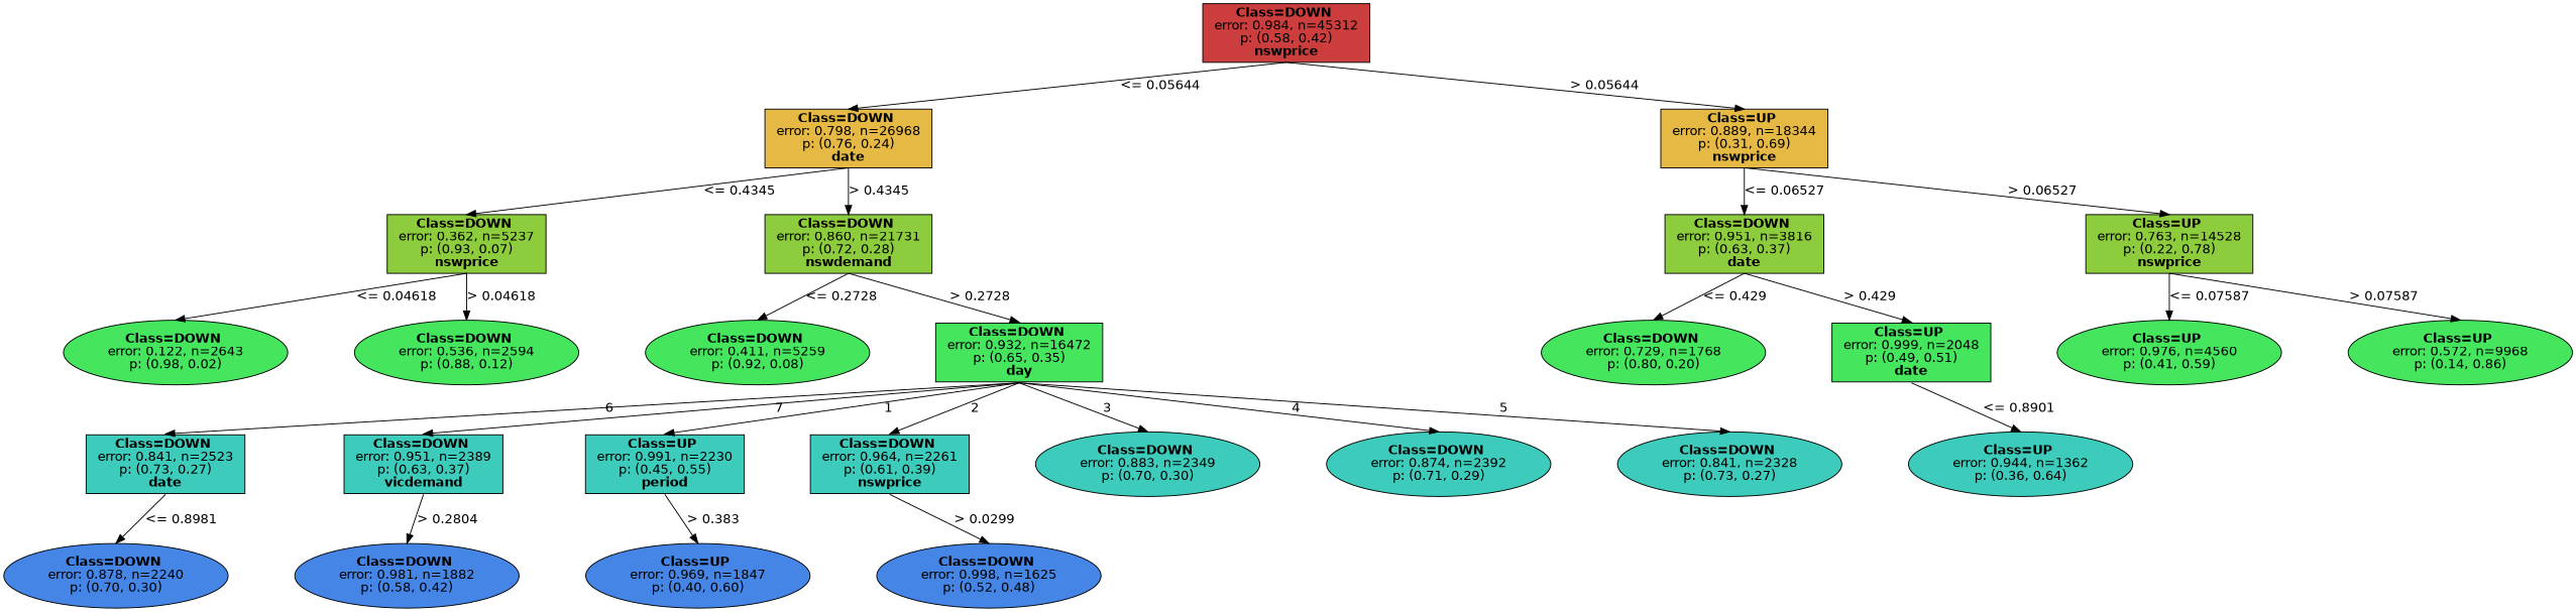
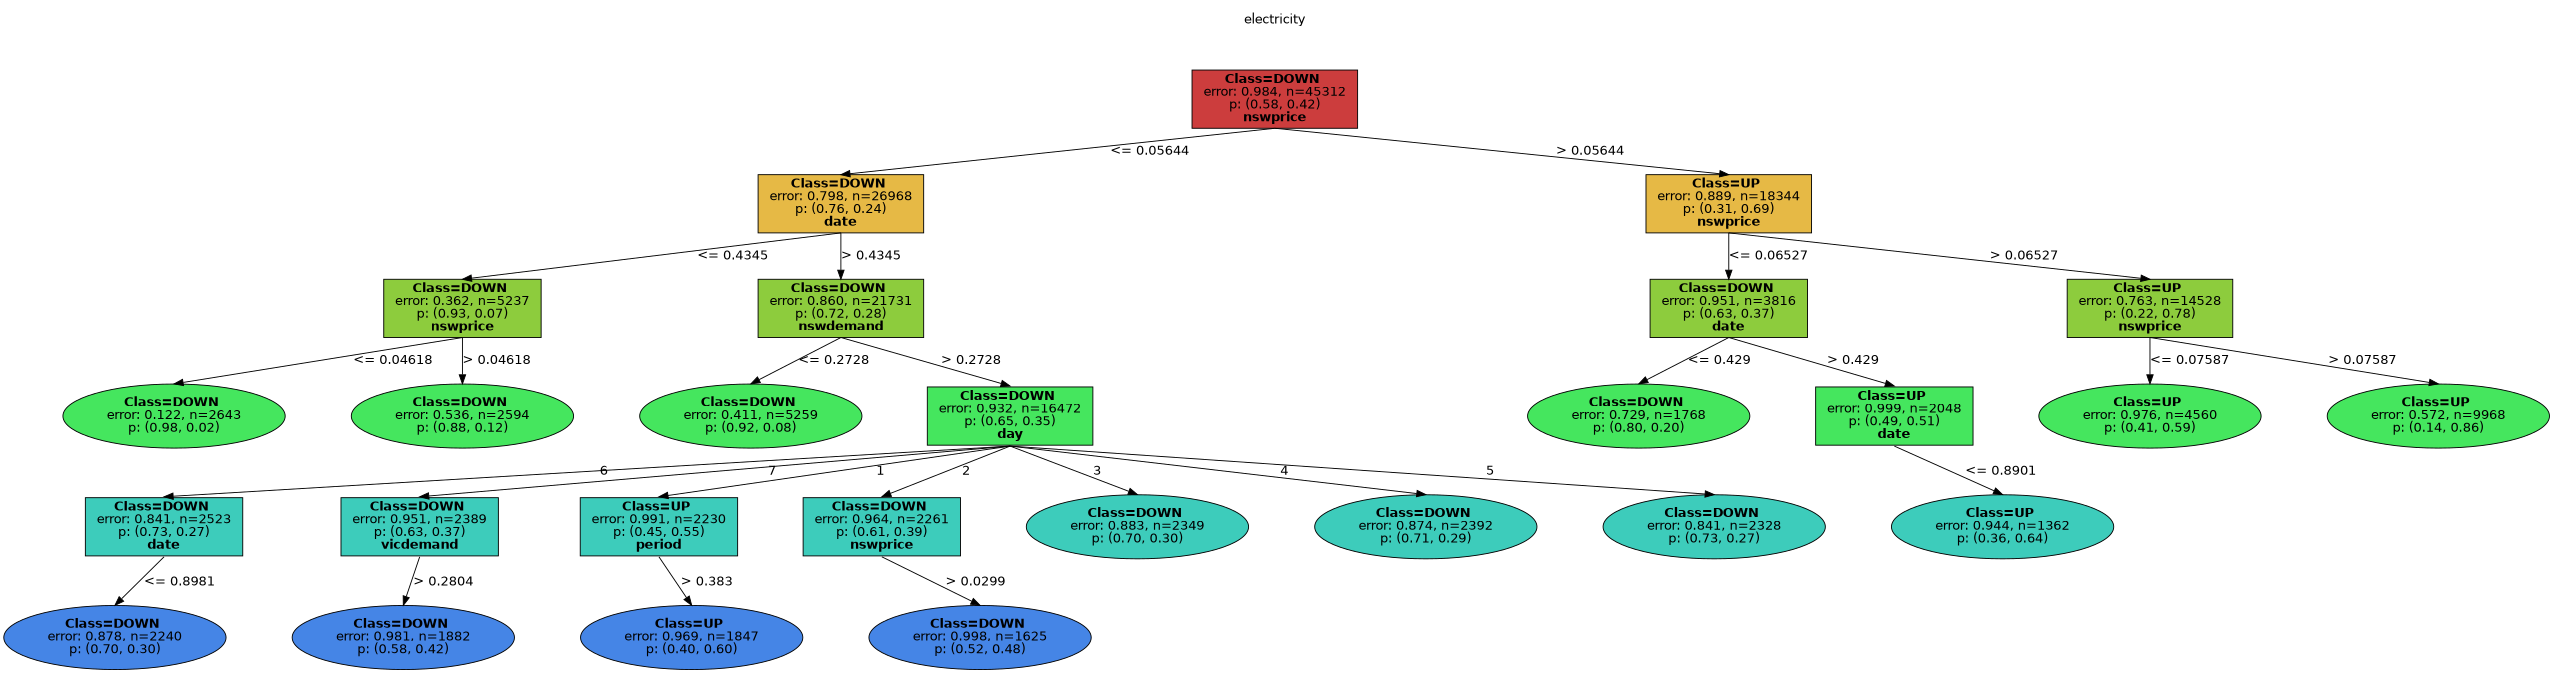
  digraph {
    nodesep=1
    ranksep=0.5
    splines=false
    node [color=black fillcolor="0.360 0.7 0.900" fontname=helvetica shape=oval style=filled]
    edge [fontname=helvetica headport=n tailport=s]
+   n1 [fillcolor=white label=electricity shape=plaintext]
    n2 [fillcolor="0.000 0.7 0.800" label=<<b> Class=DOWN </b> <br/> error: 0.984, n=45312 <br/> p: (0.58, 0.42) <br/><b>nswprice</b>> shape=rect]
    n3 [fillcolor="0.120 0.7 0.900" label=<<b> Class=DOWN </b> <br/> error: 0.798, n=26968 <br/> p: (0.76, 0.24) <br/><b>date</b>> shape=rect]
    n4 [fillcolor="0.120 0.7 0.900" label=<<b> Class=UP </b> <br/> error: 0.889, n=18344 <br/> p: (0.31, 0.69) <br/><b>nswprice</b>> shape=rect]
    n5 [fillcolor="0.240 0.7 0.800" label=<<b> Class=DOWN </b> <br/> error: 0.362, n=5237 <br/> p: (0.93, 0.07) <br/><b>nswprice</b>> shape=rect]
    n6 [fillcolor="0.240 0.7 0.800" label=<<b> Class=DOWN </b> <br/> error: 0.860, n=21731 <br/> p: (0.72, 0.28) <br/><b>nswdemand</b>> shape=rect]
    n7 [label=<<b> Class=DOWN </b> <br/> error: 0.122, n=2643 <br/> p: (0.98, 0.02) >]
    n8 [label=<<b> Class=DOWN </b> <br/> error: 0.536, n=2594 <br/> p: (0.88, 0.12) >]
    n9 [label=<<b> Class=DOWN </b> <br/> error: 0.411, n=5259 <br/> p: (0.92, 0.08) >]
    n10 [label=<<b> Class=DOWN </b> <br/> error: 0.932, n=16472 <br/> p: (0.65, 0.35) <br/><b>day</b>> shape=rect]
    n11 [fillcolor="0.480 0.7 0.800" label=<<b> Class=DOWN </b> <br/> error: 0.841, n=2523 <br/> p: (0.73, 0.27) <br/><b>date</b>> shape=rect]
    n12 [fillcolor="0.480 0.7 0.800" label=<<b> Class=DOWN </b> <br/> error: 0.951, n=2389 <br/> p: (0.63, 0.37) <br/><b>vicdemand</b>> shape=rect]
    n13 [fillcolor="0.480 0.7 0.800" label=<<b> Class=UP </b> <br/> error: 0.991, n=2230 <br/> p: (0.45, 0.55) <br/><b>period</b>> shape=rect]
    n14 [fillcolor="0.480 0.7 0.800" label=<<b> Class=DOWN </b> <br/> error: 0.964, n=2261 <br/> p: (0.61, 0.39) <br/><b>nswprice</b>> shape=rect]
    n15 [fillcolor="0.480 0.7 0.800" label=<<b> Class=DOWN </b> <br/> error: 0.883, n=2349 <br/> p: (0.70, 0.30) >]
    n16 [fillcolor="0.480 0.7 0.800" label=<<b> Class=DOWN </b> <br/> error: 0.874, n=2392 <br/> p: (0.71, 0.29) >]
    n17 [fillcolor="0.480 0.7 0.800" label=<<b> Class=DOWN </b> <br/> error: 0.841, n=2328 <br/> p: (0.73, 0.27) >]
    n18 [fillcolor="0.600 0.7 0.900" label=<<b> Class=DOWN </b> <br/> error: 0.878, n=2240 <br/> p: (0.70, 0.30) >]
    n19 [fillcolor="0.600 0.7 0.900" label=<<b> Class=DOWN </b> <br/> error: 0.981, n=1882 <br/> p: (0.58, 0.42) >]
    n20 [fillcolor="0.600 0.7 0.900" label=<<b> Class=UP </b> <br/> error: 0.969, n=1847 <br/> p: (0.40, 0.60) >]
    n21 [fillcolor="0.600 0.7 0.900" label=<<b> Class=DOWN </b> <br/> error: 0.998, n=1625 <br/> p: (0.52, 0.48) >]
    n22 [fillcolor="0.240 0.7 0.800" label=<<b> Class=DOWN </b> <br/> error: 0.951, n=3816 <br/> p: (0.63, 0.37) <br/><b>date</b>> shape=rect]
    n23 [fillcolor="0.240 0.7 0.800" label=<<b> Class=UP </b> <br/> error: 0.763, n=14528 <br/> p: (0.22, 0.78) <br/><b>nswprice</b>> shape=rect]
    n24 [label=<<b> Class=DOWN </b> <br/> error: 0.729, n=1768 <br/> p: (0.80, 0.20) >]
    n25 [label=<<b> Class=UP </b> <br/> error: 0.999, n=2048 <br/> p: (0.49, 0.51) <br/><b>date</b>> shape=rect]
    n26 [fillcolor="0.480 0.7 0.800" label=<<b> Class=UP </b> <br/> error: 0.944, n=1362 <br/> p: (0.36, 0.64) >]
    n27 [label=<<b> Class=UP </b> <br/> error: 0.976, n=4560 <br/> p: (0.41, 0.59) >]
    n28 [label=<<b> Class=UP </b> <br/> error: 0.572, n=9968 <br/> p: (0.14, 0.86) >]
+   n1 -> n2 [style=invis]
    n2 -> n3 [label="<= 0.05644"]
    n2 -> n4 [label="> 0.05644"]
    n3 -> n5 [label="<= 0.4345"]
    n3 -> n6 [label="> 0.4345"]
    n4 -> n22 [label="<= 0.06527"]
    n4 -> n23 [label="> 0.06527"]
    n5 -> n7 [label="<= 0.04618"]
    n5 -> n8 [label="> 0.04618"]
    n6 -> n9 [label="<= 0.2728"]
    n6 -> n10 [label="> 0.2728"]
    n10 -> n11 [label=6]
    n10 -> n12 [label=7]
    n10 -> n13 [label=1]
    n10 -> n14 [label=2]
    n10 -> n15 [label=3]
    n10 -> n16 [label=4]
    n10 -> n17 [label=5]
    n11 -> n18 [label="<= 0.8981"]
    n12 -> n19 [label="> 0.2804"]
    n13 -> n20 [label="> 0.383"]
    n14 -> n21 [label="> 0.0299"]
    n22 -> n24 [label="<= 0.429"]
    n22 -> n25 [label="> 0.429"]
    n23 -> n27 [label="<= 0.07587"]
    n23 -> n28 [label="> 0.07587"]
    n25 -> n26 [label="<= 0.8901"]
  }
